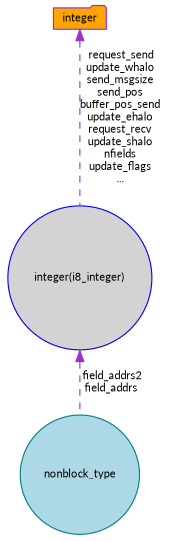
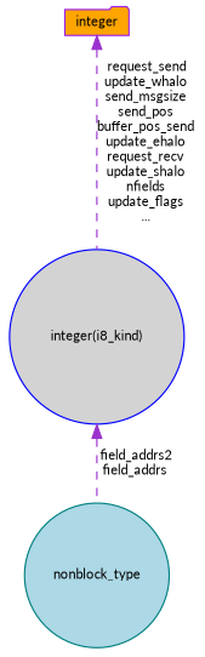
  digraph {
    fontname=Lato
    node [fontname=Lato fontsize=10 shape=circle style=filled]
    edge [color=darkorchid3 dir=back fontname=Lato fontsize=10 labelfontname=Helvetica labelfontsize=10 style=dashed]
    n1 [color=teal fillcolor=lightblue fontcolor=black height=0.2 label=nonblock_type width=0.4]
-   n2 [color=blue fillcolor=lightgrey height=0.2 label="integer(i8_integer)" width=0.4]
+   n2 [color=blue fillcolor=lightgrey height=0.2 label="integer(i8_kind)" width=0.4]
    n3 [color=purple fillcolor=orange height=0.2 label=integer shape=folder width=0.4]
    n2 -> n1 [label=" field_addrs2\nfield_addrs"]
    n3 -> n2 [label=" request_send\nupdate_whalo\nsend_msgsize\nsend_pos\nbuffer_pos_send\nupdate_ehalo\nrequest_recv\nupdate_shalo\nnfields\nupdate_flags\n..."]
  }
